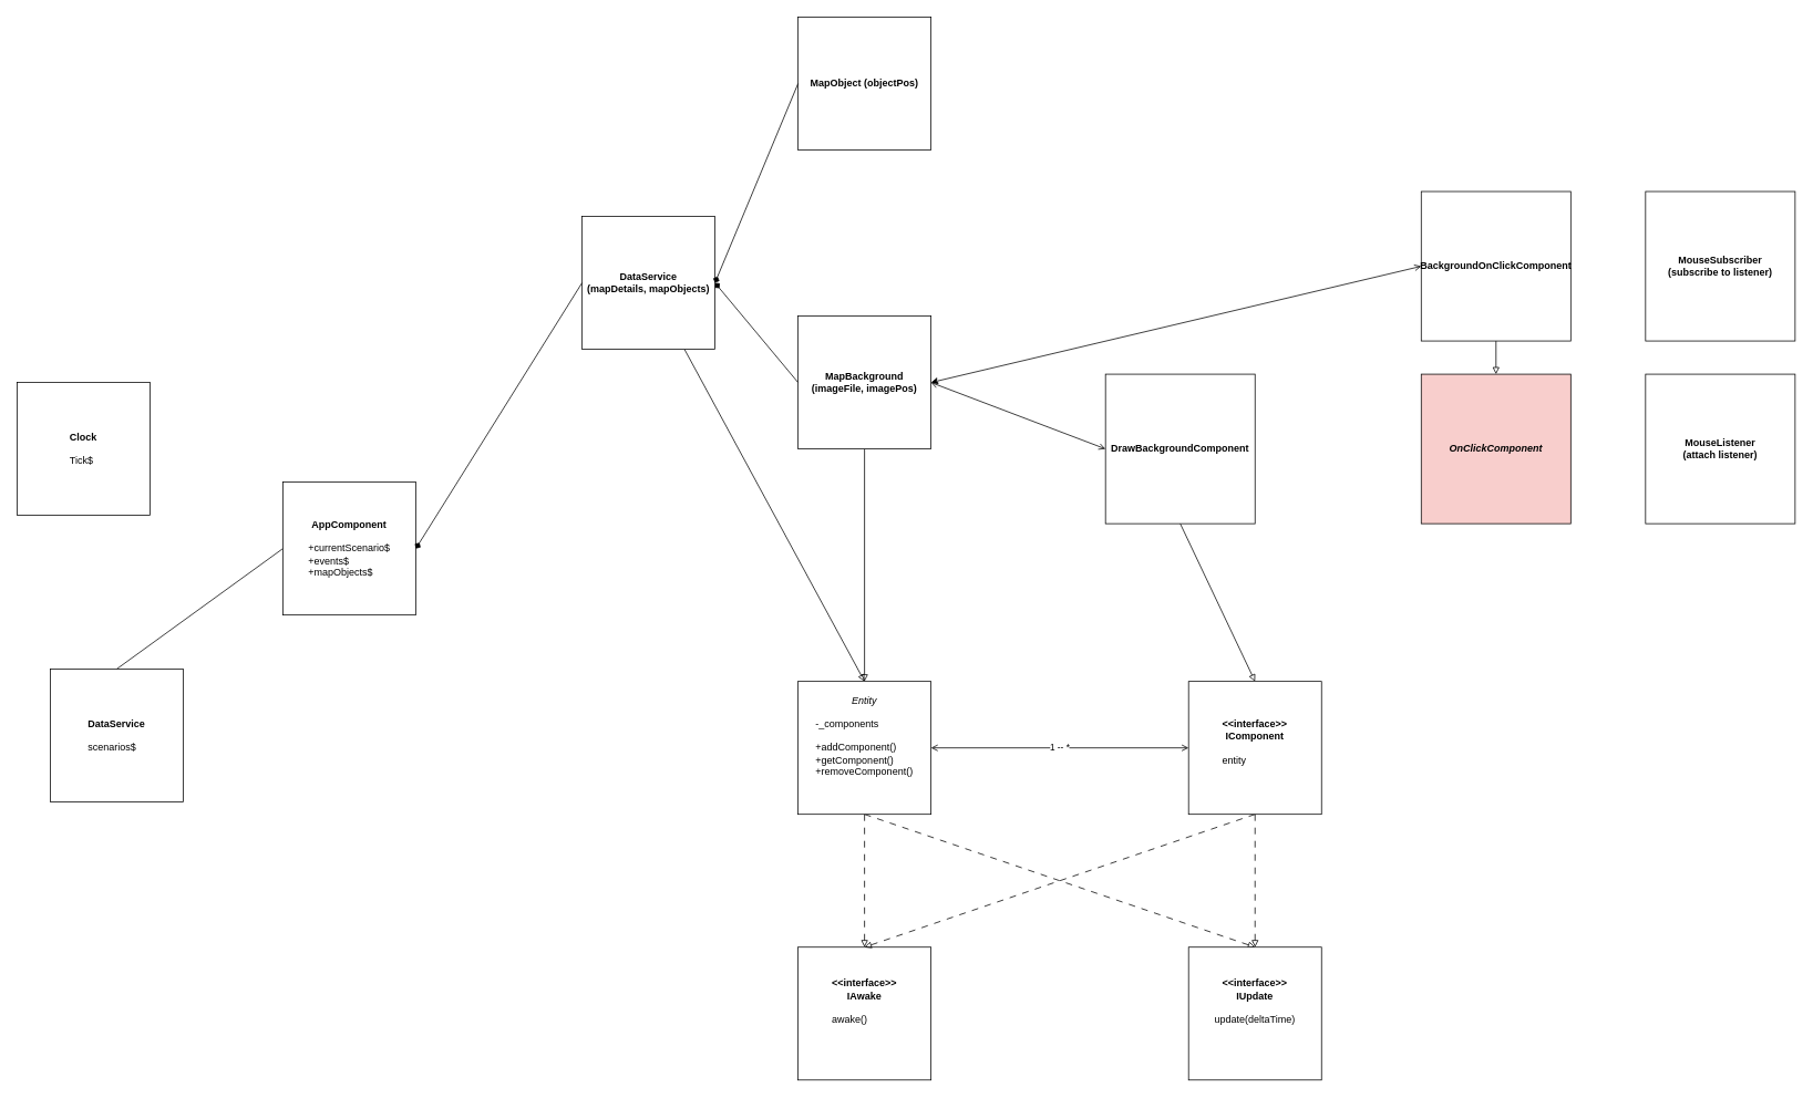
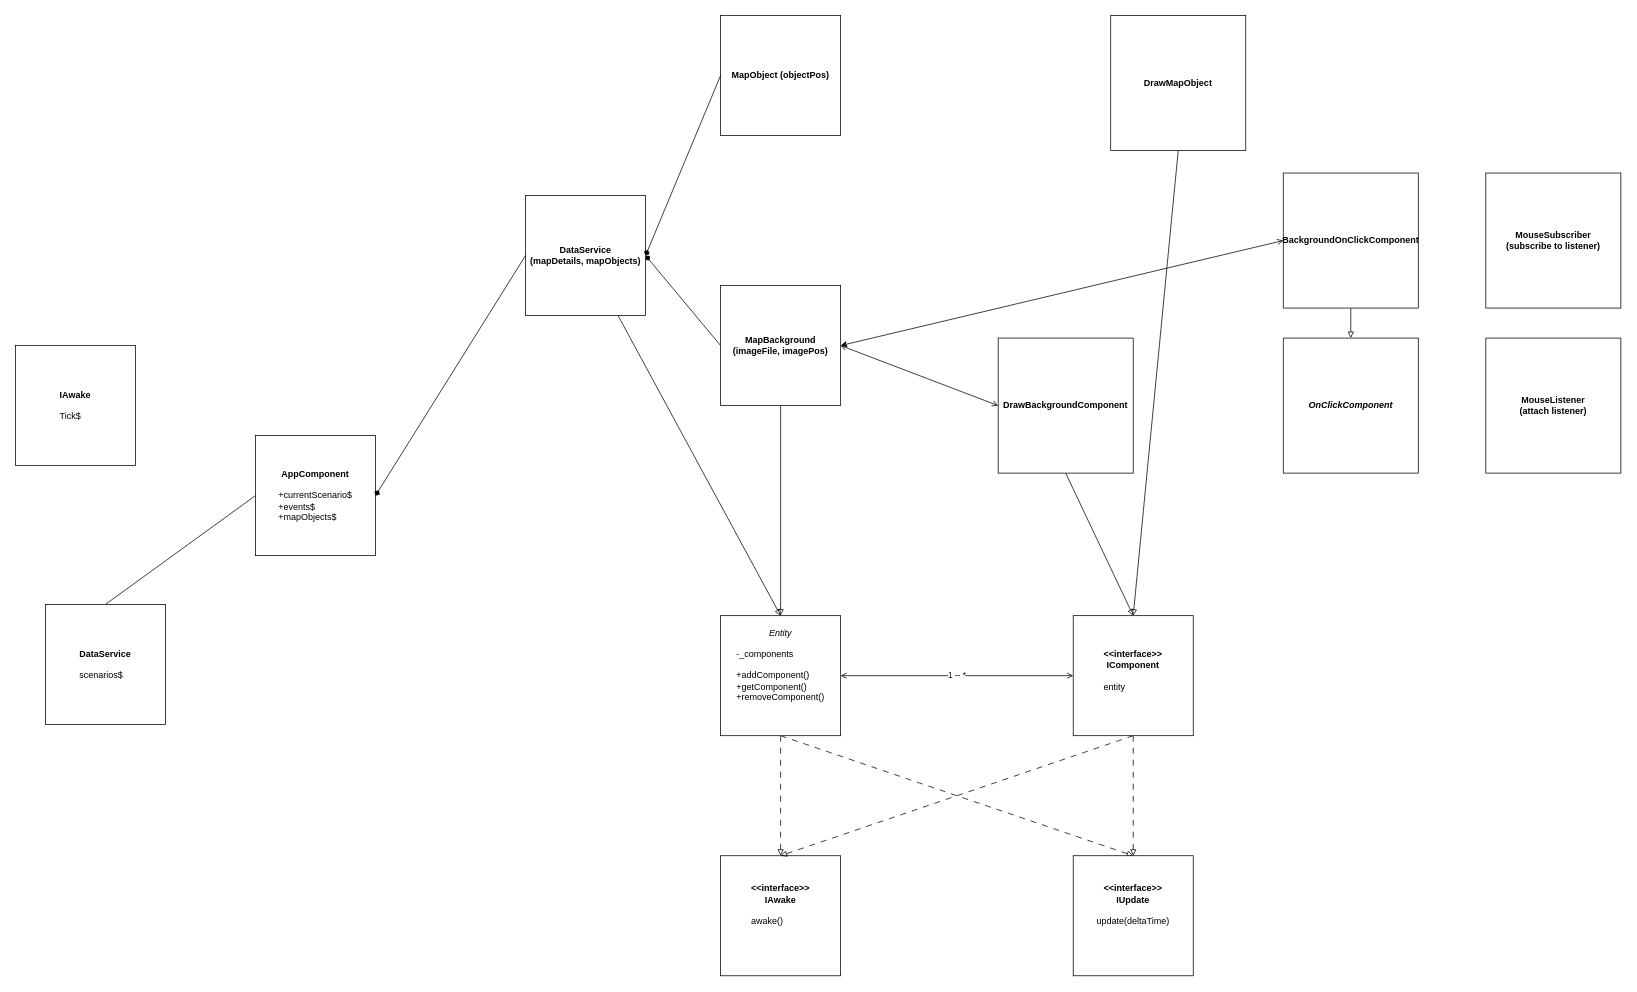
  <mxCell id="0" />
  <mxCell id="1" parent="0" />
+ <mxCell id="2" style="edgeStyle=none;html=1;endArrow=block;endFill=0;entryX=0.5;entryY=0;entryDx=0;entryDy=0;exitX=0.5;exitY=1;exitDx=0;exitDy=0;" parent="1" source="26" target="11" edge="1"><mxGeometry relative="1" as="geometry"><mxPoint x="1310" y="330" as="sourcePoint" /><mxPoint x="1430" y="770" as="targetPoint" /></mxGeometry></mxCell>
  <mxCell id="3" style="edgeStyle=none;html=1;entryX=0.5;entryY=0;entryDx=0;entryDy=0;dashed=1;dashPattern=8 8;endArrow=block;endFill=0;exitX=0.5;exitY=1;exitDx=0;exitDy=0;" parent="1" source="6" target="8" edge="1"><mxGeometry relative="1" as="geometry" /></mxCell>
  <mxCell id="4" style="edgeStyle=none;html=1;entryX=0.5;entryY=0;entryDx=0;entryDy=0;dashed=1;dashPattern=8 8;endArrow=block;endFill=0;exitX=0.5;exitY=1;exitDx=0;exitDy=0;" parent="1" source="6" target="7" edge="1"><mxGeometry relative="1" as="geometry" /></mxCell>
  <mxCell id="5" value="1 -- *" style="edgeStyle=none;html=1;entryX=0;entryY=0.5;entryDx=0;entryDy=0;endArrow=open;endFill=0;startArrow=open;startFill=0;" parent="1" source="6" target="11" edge="1"><mxGeometry relative="1" as="geometry" /></mxCell>
  <mxCell id="6" value="&lt;i&gt;Entity&lt;br&gt;&lt;/i&gt;&lt;div style=&quot;text-align: left;&quot;&gt;&lt;br&gt;&lt;/div&gt;&lt;div style=&quot;text-align: left;&quot;&gt;-_components&lt;/div&gt;&lt;div style=&quot;text-align: left;&quot;&gt;&lt;br&gt;&lt;/div&gt;&lt;div style=&quot;text-align: left;&quot;&gt;+addComponent()&lt;/div&gt;&lt;div style=&quot;text-align: left;&quot;&gt;+getComponent()&lt;/div&gt;&lt;div style=&quot;text-align: left;&quot;&gt;+removeComponent()&lt;/div&gt;&lt;div style=&quot;font-style: italic; text-align: left;&quot;&gt;&lt;br&gt;&lt;/div&gt;&lt;div style=&quot;font-style: italic; text-align: left;&quot;&gt;&lt;br&gt;&lt;/div&gt;" style="whiteSpace=wrap;html=1;aspect=fixed;" parent="1" vertex="1"><mxGeometry x="960" y="820" width="160" height="160" as="geometry" /></mxCell>
  <mxCell id="7" value="&lt;b&gt;&amp;lt;&amp;lt;interface&amp;gt;&amp;gt;&lt;br&gt;IAwake&lt;/b&gt;&lt;br&gt;&lt;br&gt;&lt;div style=&quot;text-align: left;&quot;&gt;awake()&lt;/div&gt;&lt;div style=&quot;font-style: italic; text-align: left;&quot;&gt;&lt;br&gt;&lt;/div&gt;&lt;div style=&quot;font-style: italic; text-align: left;&quot;&gt;&lt;br&gt;&lt;/div&gt;" style="whiteSpace=wrap;html=1;aspect=fixed;" parent="1" vertex="1"><mxGeometry x="960" y="1140" width="160" height="160" as="geometry" /></mxCell>
  <mxCell id="8" value="&lt;b&gt;&amp;lt;&amp;lt;interface&amp;gt;&amp;gt;&lt;br&gt;IUpdate&lt;/b&gt;&lt;br&gt;&lt;br&gt;&lt;div style=&quot;text-align: left;&quot;&gt;update(deltaTime)&lt;/div&gt;&lt;div style=&quot;font-style: italic; text-align: left;&quot;&gt;&lt;br&gt;&lt;/div&gt;&lt;div style=&quot;font-style: italic; text-align: left;&quot;&gt;&lt;br&gt;&lt;/div&gt;" style="whiteSpace=wrap;html=1;aspect=fixed;" parent="1" vertex="1"><mxGeometry x="1430" y="1140" width="160" height="160" as="geometry" /></mxCell>
  <mxCell id="9" style="edgeStyle=none;html=1;entryX=0.5;entryY=0;entryDx=0;entryDy=0;dashed=1;dashPattern=8 8;endArrow=block;endFill=0;" parent="1" source="11" target="8" edge="1"><mxGeometry relative="1" as="geometry" /></mxCell>
  <mxCell id="10" style="edgeStyle=none;html=1;entryX=0.5;entryY=0;entryDx=0;entryDy=0;dashed=1;dashPattern=8 8;endArrow=block;endFill=0;exitX=0.5;exitY=1;exitDx=0;exitDy=0;" parent="1" source="11" target="7" edge="1"><mxGeometry relative="1" as="geometry" /></mxCell>
  <mxCell id="11" value="&lt;b&gt;&amp;lt;&amp;lt;interface&amp;gt;&amp;gt;&lt;br&gt;IComponent&lt;/b&gt;&lt;br&gt;&lt;div style=&quot;text-align: left;&quot;&gt;&lt;br&gt;&lt;/div&gt;&lt;div style=&quot;text-align: left;&quot;&gt;entity&lt;/div&gt;&lt;div style=&quot;font-style: italic; text-align: left;&quot;&gt;&lt;br&gt;&lt;/div&gt;" style="whiteSpace=wrap;html=1;aspect=fixed;" parent="1" vertex="1"><mxGeometry x="1430" y="820" width="160" height="160" as="geometry" /></mxCell>
  <mxCell id="12" style="edgeStyle=none;html=1;entryX=0.5;entryY=0;entryDx=0;entryDy=0;exitX=0;exitY=0.5;exitDx=0;exitDy=0;endArrow=none;endFill=0;" parent="1" source="13" target="18" edge="1"><mxGeometry relative="1" as="geometry" /></mxCell>
  <mxCell id="13" value="&lt;b style=&quot;&quot;&gt;AppComponent&lt;br&gt;&lt;/b&gt;&lt;div style=&quot;text-align: left;&quot;&gt;&lt;br&gt;&lt;/div&gt;&lt;div style=&quot;text-align: left;&quot;&gt;+currentScenario$&lt;/div&gt;&lt;div style=&quot;text-align: left;&quot;&gt;+events$&lt;/div&gt;&lt;div style=&quot;text-align: left;&quot;&gt;+mapObjects$&lt;/div&gt;" style="whiteSpace=wrap;html=1;aspect=fixed;" parent="1" vertex="1"><mxGeometry x="340" y="580" width="160" height="160" as="geometry" /></mxCell>
  <mxCell id="14" style="edgeStyle=none;html=1;entryX=0.5;entryY=0;entryDx=0;entryDy=0;endArrow=block;endFill=0;" parent="1" source="16" target="6" edge="1"><mxGeometry relative="1" as="geometry" /></mxCell>
  <mxCell id="15" style="edgeStyle=none;html=1;entryX=0;entryY=0.5;entryDx=0;entryDy=0;endArrow=none;endFill=0;exitX=1;exitY=0.5;exitDx=0;exitDy=0;startArrow=diamond;startFill=1;" parent="1" source="16" target="21" edge="1"><mxGeometry relative="1" as="geometry" /></mxCell>
  <mxCell id="16" value="&lt;b&gt;DataService &lt;br&gt;(mapDetails, mapObjects)&lt;/b&gt;" style="whiteSpace=wrap;html=1;aspect=fixed;" parent="1" vertex="1"><mxGeometry x="700" y="260" width="160" height="160" as="geometry" /></mxCell>
- <mxCell id="17" value="&lt;b&gt;Clock&lt;/b&gt;&lt;br&gt;&lt;br&gt;&lt;div style=&quot;text-align: left;&quot;&gt;Tick$&lt;/div&gt;" style="whiteSpace=wrap;html=1;aspect=fixed;" parent="1" vertex="1"><mxGeometry x="20" y="460" width="160" height="160" as="geometry" /></mxCell>
+ <mxCell id="17" value="&lt;b&gt;IAwake&lt;/b&gt;&lt;br&gt;&lt;br&gt;&lt;div style=&quot;text-align: left;&quot;&gt;Tick$&lt;/div&gt;" style="whiteSpace=wrap;html=1;aspect=fixed;" parent="1" vertex="1"><mxGeometry x="20" y="460" width="160" height="160" as="geometry" /></mxCell>
  <mxCell id="18" value="&lt;b&gt;DataService&lt;br&gt;&lt;/b&gt;&lt;br&gt;&lt;div style=&quot;text-align: left;&quot;&gt;scenarios$&lt;/div&gt;" style="whiteSpace=wrap;html=1;aspect=fixed;" parent="1" vertex="1"><mxGeometry x="60" y="805" width="160" height="160" as="geometry" /></mxCell>
  <mxCell id="19" style="edgeStyle=none;html=1;entryX=0.5;entryY=0;entryDx=0;entryDy=0;exitX=0.5;exitY=1;exitDx=0;exitDy=0;endArrow=block;endFill=0;" parent="1" source="21" target="6" edge="1"><mxGeometry relative="1" as="geometry" /></mxCell>
  <mxCell id="20" style="edgeStyle=none;html=1;exitX=1;exitY=0.5;exitDx=0;exitDy=0;entryX=0;entryY=0.5;entryDx=0;entryDy=0;startArrow=open;startFill=0;endArrow=open;endFill=0;" parent="1" source="21" target="30" edge="1"><mxGeometry relative="1" as="geometry" /></mxCell>
  <mxCell id="21" value="&lt;b&gt;MapBackground (imageFile, imagePos)&lt;/b&gt;&lt;br&gt;" style="whiteSpace=wrap;html=1;aspect=fixed;" parent="1" vertex="1"><mxGeometry x="960" y="380" width="160" height="160" as="geometry" /></mxCell>
  <mxCell id="22" style="edgeStyle=none;html=1;entryX=0;entryY=0.5;entryDx=0;entryDy=0;endArrow=none;endFill=0;exitX=1;exitY=0.5;exitDx=0;exitDy=0;startArrow=diamond;startFill=1;" parent="1" source="13" target="16" edge="1"><mxGeometry relative="1" as="geometry"><mxPoint x="540" y="640" as="sourcePoint" /><mxPoint x="620" y="560" as="targetPoint" /></mxGeometry></mxCell>
  <mxCell id="23" style="edgeStyle=none;html=1;entryX=0.5;entryY=0;entryDx=0;entryDy=0;exitX=0.5;exitY=1;exitDx=0;exitDy=0;endArrow=block;endFill=0;" parent="1" source="30" target="11" edge="1"><mxGeometry relative="1" as="geometry"><mxPoint x="1210" y="560" as="sourcePoint" /><mxPoint x="970" y="840" as="targetPoint" /></mxGeometry></mxCell>
  <mxCell id="24" value="&lt;b&gt;MapObject (objectPos)&lt;/b&gt;" style="whiteSpace=wrap;html=1;aspect=fixed;" parent="1" vertex="1"><mxGeometry x="960" y="20" width="160" height="160" as="geometry" /></mxCell>
  <mxCell id="25" style="edgeStyle=none;html=1;entryX=0;entryY=0.5;entryDx=0;entryDy=0;endArrow=none;endFill=0;exitX=1;exitY=0.5;exitDx=0;exitDy=0;startArrow=diamond;startFill=1;" parent="1" source="16" target="24" edge="1"><mxGeometry relative="1" as="geometry"><mxPoint x="800" y="370" as="sourcePoint" /><mxPoint x="880" y="290" as="targetPoint" /></mxGeometry></mxCell>
+ <mxCell id="26" value="&lt;b&gt;DrawMapObject&lt;br&gt;&lt;/b&gt;" style="whiteSpace=wrap;html=1;aspect=fixed;" parent="1" vertex="1"><mxGeometry x="1480" y="20" width="180" height="180" as="geometry" /></mxCell>
  <mxCell id="27" style="edgeStyle=none;html=1;entryX=1;entryY=0.5;entryDx=0;entryDy=0;exitX=0;exitY=0.5;exitDx=0;exitDy=0;startArrow=open;startFill=0;" parent="1" source="29" target="21" edge="1"><mxGeometry relative="1" as="geometry"><mxPoint x="1420" y="440" as="sourcePoint" /></mxGeometry></mxCell>
  <mxCell id="28" style="edgeStyle=none;html=1;entryX=0.5;entryY=0;entryDx=0;entryDy=0;startArrow=none;startFill=0;endArrow=block;endFill=0;" parent="1" source="29" target="31" edge="1"><mxGeometry relative="1" as="geometry" /></mxCell>
  <mxCell id="29" value="&lt;b&gt;BackgroundOnClickComponent&lt;/b&gt;" style="whiteSpace=wrap;html=1;aspect=fixed;" parent="1" vertex="1"><mxGeometry x="1710" y="230" width="180" height="180" as="geometry" /></mxCell>
  <mxCell id="30" value="&lt;b&gt;DrawBackgroundComponent&lt;/b&gt;" style="whiteSpace=wrap;html=1;aspect=fixed;" parent="1" vertex="1"><mxGeometry x="1330" y="450" width="180" height="180" as="geometry" /></mxCell>
- <mxCell id="31" value="&lt;i style=&quot;&quot;&gt;&lt;b&gt;OnClickComponent&lt;/b&gt;&lt;/i&gt;" style="whiteSpace=wrap;html=1;aspect=fixed;fillColor=#f8cecc;" parent="1" vertex="1"><mxGeometry x="1710" y="450" width="180" height="180" as="geometry" /></mxCell>
+ <mxCell id="31" value="&lt;i style=&quot;&quot;&gt;&lt;b&gt;OnClickComponent&lt;/b&gt;&lt;/i&gt;" style="whiteSpace=wrap;html=1;aspect=fixed;" parent="1" vertex="1"><mxGeometry x="1710" y="450" width="180" height="180" as="geometry" /></mxCell>
  <mxCell id="32" value="&lt;b style=&quot;&quot;&gt;MouseListener&lt;br&gt;(attach listener)&lt;br&gt;&lt;/b&gt;" style="whiteSpace=wrap;html=1;aspect=fixed;" vertex="1" parent="1"><mxGeometry x="1980" y="450" width="180" height="180" as="geometry" /></mxCell>
  <mxCell id="33" value="&lt;b style=&quot;&quot;&gt;MouseSubscriber&lt;br&gt;(subscribe to listener)&lt;br&gt;&lt;/b&gt;" style="whiteSpace=wrap;html=1;aspect=fixed;" vertex="1" parent="1"><mxGeometry x="1980" y="230" width="180" height="180" as="geometry" /></mxCell>
